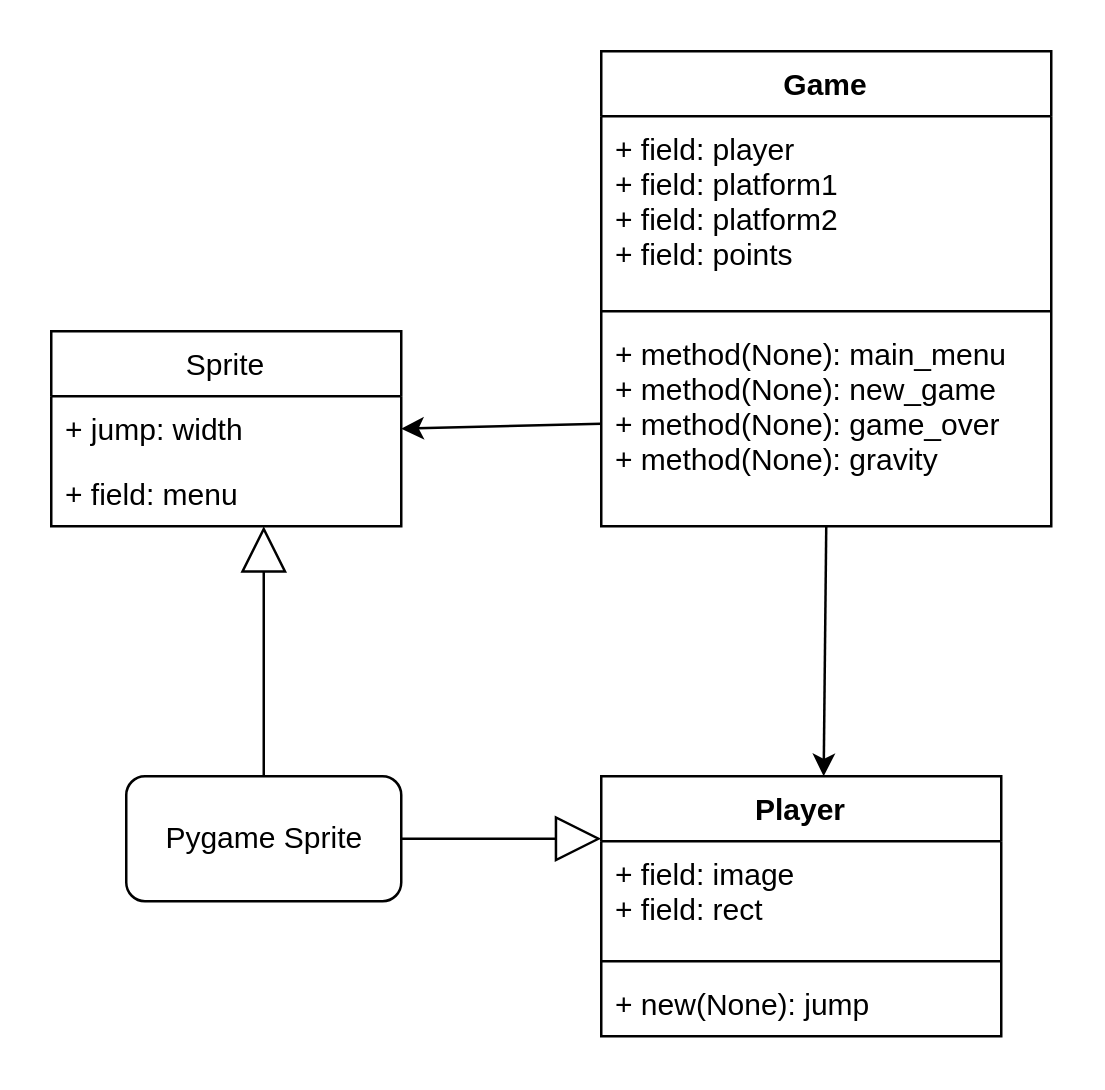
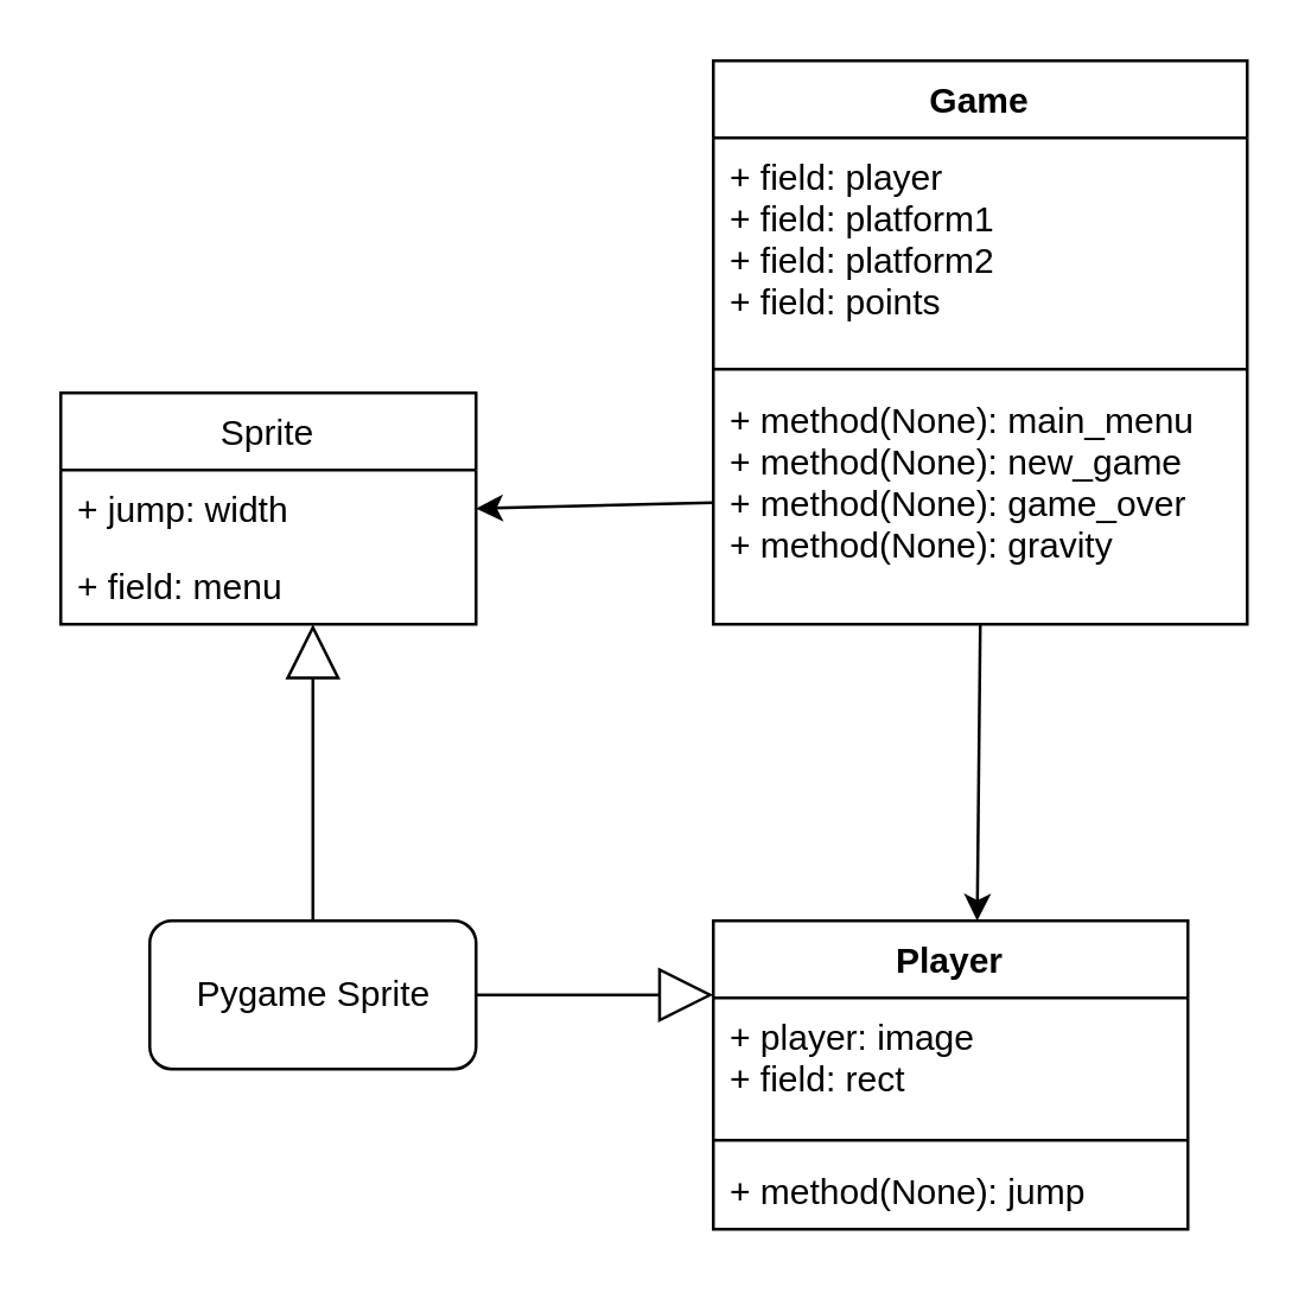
  <mxCell id="0" />
  <mxCell id="1" parent="0" />
  <mxCell id="2" value="" style="endArrow=classic;html=1;rounded=0;entryX=0.556;entryY=0;entryDx=0;entryDy=0;exitX=0.5;exitY=1;exitDx=0;exitDy=0;exitPerimeter=0;entryPerimeter=0;" edge="1" parent="1" source="17" target="7"><mxGeometry width="50" height="50" relative="1" as="geometry"><mxPoint x="295" y="310" as="sourcePoint" /><mxPoint x="295" y="210" as="targetPoint" /></mxGeometry></mxCell>
  <mxCell id="3" value="" style="endArrow=classic;html=1;rounded=0;exitX=0;exitY=0.5;exitDx=0;exitDy=0;entryX=1;entryY=0.5;entryDx=0;entryDy=0;" edge="1" parent="1" source="17" target="12"><mxGeometry width="50" height="50" relative="1" as="geometry"><mxPoint x="160" y="185" as="sourcePoint" /><mxPoint x="240" y="185" as="targetPoint" /></mxGeometry></mxCell>
  <mxCell id="4" value="Pygame Sprite" style="html=1;rounded=1;" vertex="1" parent="1"><mxGeometry x="50" y="310" width="110" height="50" as="geometry" /></mxCell>
  <mxCell id="5" value="" style="endArrow=block;endSize=16;endFill=0;html=1;rounded=0;entryX=0;entryY=0.5;entryDx=0;entryDy=0;exitX=1;exitY=0.5;exitDx=0;exitDy=0;" edge="1" parent="1" source="4"><mxGeometry width="160" relative="1" as="geometry"><mxPoint x="160" y="380" as="sourcePoint" /><mxPoint x="240" y="335" as="targetPoint" /></mxGeometry></mxCell>
  <mxCell id="6" value="" style="endArrow=block;endSize=16;endFill=0;html=1;rounded=0;exitX=0.5;exitY=0;exitDx=0;exitDy=0;entryX=0.5;entryY=1;entryDx=0;entryDy=0;" edge="1" parent="1" source="4"><mxGeometry width="160" relative="1" as="geometry"><mxPoint x="210" y="340" as="sourcePoint" /><mxPoint x="105" y="210" as="targetPoint" /></mxGeometry></mxCell>
  <mxCell id="7" value="Player" style="swimlane;fontStyle=1;align=center;verticalAlign=top;childLayout=stackLayout;horizontal=1;startSize=26;horizontalStack=0;resizeParent=1;resizeParentMax=0;resizeLast=0;collapsible=1;marginBottom=0;" vertex="1" parent="1"><mxGeometry x="240" y="310" width="160" height="104" as="geometry" /></mxCell>
- <mxCell id="8" value="+ field: image&#10;+ field: rect" style="text;strokeColor=none;fillColor=none;align=left;verticalAlign=top;spacingLeft=4;spacingRight=4;overflow=hidden;rotatable=0;points=[[0,0.5],[1,0.5]];portConstraint=eastwest;" vertex="1" parent="7"><mxGeometry y="26" width="160" height="44" as="geometry" /></mxCell>
+ <mxCell id="8" value="+ player: image&#10;+ field: rect" style="text;strokeColor=none;fillColor=none;align=left;verticalAlign=top;spacingLeft=4;spacingRight=4;overflow=hidden;rotatable=0;points=[[0,0.5],[1,0.5]];portConstraint=eastwest;" vertex="1" parent="7"><mxGeometry y="26" width="160" height="44" as="geometry" /></mxCell>
  <mxCell id="9" value="" style="line;strokeWidth=1;fillColor=none;align=left;verticalAlign=middle;spacingTop=-1;spacingLeft=3;spacingRight=3;rotatable=0;labelPosition=right;points=[];portConstraint=eastwest;strokeColor=inherit;" vertex="1" parent="7"><mxGeometry y="70" width="160" height="8" as="geometry" /></mxCell>
- <mxCell id="10" value="+ new(None): jump" style="text;strokeColor=none;fillColor=none;align=left;verticalAlign=top;spacingLeft=4;spacingRight=4;overflow=hidden;rotatable=0;points=[[0,0.5],[1,0.5]];portConstraint=eastwest;" vertex="1" parent="7"><mxGeometry y="78" width="160" height="26" as="geometry" /></mxCell>
+ <mxCell id="10" value="+ method(None): jump" style="text;strokeColor=none;fillColor=none;align=left;verticalAlign=top;spacingLeft=4;spacingRight=4;overflow=hidden;rotatable=0;points=[[0,0.5],[1,0.5]];portConstraint=eastwest;" vertex="1" parent="7"><mxGeometry y="78" width="160" height="26" as="geometry" /></mxCell>
  <mxCell id="11" value="Sprite" style="swimlane;fontStyle=0;childLayout=stackLayout;horizontal=1;startSize=26;fillColor=none;horizontalStack=0;resizeParent=1;resizeParentMax=0;resizeLast=0;collapsible=1;marginBottom=0;" vertex="1" parent="1"><mxGeometry x="20" y="132" width="140" height="78" as="geometry" /></mxCell>
  <mxCell id="12" value="+ jump: width" style="text;strokeColor=none;fillColor=none;align=left;verticalAlign=top;spacingLeft=4;spacingRight=4;overflow=hidden;rotatable=0;points=[[0,0.5],[1,0.5]];portConstraint=eastwest;" vertex="1" parent="11"><mxGeometry y="26" width="140" height="26" as="geometry" /></mxCell>
  <mxCell id="13" value="+ field: menu" style="text;strokeColor=none;fillColor=none;align=left;verticalAlign=top;spacingLeft=4;spacingRight=4;overflow=hidden;rotatable=0;points=[[0,0.5],[1,0.5]];portConstraint=eastwest;" vertex="1" parent="11"><mxGeometry y="52" width="140" height="26" as="geometry" /></mxCell>
  <mxCell id="14" value="Game" style="swimlane;fontStyle=1;align=center;verticalAlign=top;childLayout=stackLayout;horizontal=1;startSize=26;horizontalStack=0;resizeParent=1;resizeParentMax=0;resizeLast=0;collapsible=1;marginBottom=0;" vertex="1" parent="1"><mxGeometry x="240" y="20" width="180" height="190" as="geometry" /></mxCell>
  <mxCell id="15" value="+ field: player&#10;+ field: platform1&#10;+ field: platform2&#10;+ field: points" style="text;strokeColor=none;fillColor=none;align=left;verticalAlign=top;spacingLeft=4;spacingRight=4;overflow=hidden;rotatable=0;points=[[0,0.5],[1,0.5]];portConstraint=eastwest;" vertex="1" parent="14"><mxGeometry y="26" width="180" height="74" as="geometry" /></mxCell>
  <mxCell id="16" value="" style="line;strokeWidth=1;fillColor=none;align=left;verticalAlign=middle;spacingTop=-1;spacingLeft=3;spacingRight=3;rotatable=0;labelPosition=right;points=[];portConstraint=eastwest;strokeColor=inherit;" vertex="1" parent="14"><mxGeometry y="100" width="180" height="8" as="geometry" /></mxCell>
  <mxCell id="17" value="+ method(None): main_menu&#10;+ method(None): new_game&#10;+ method(None): game_over&#10;+ method(None): gravity" style="text;strokeColor=none;fillColor=none;align=left;verticalAlign=top;spacingLeft=4;spacingRight=4;overflow=hidden;rotatable=0;points=[[0,0.5],[1,0.5]];portConstraint=eastwest;" vertex="1" parent="14"><mxGeometry y="108" width="180" height="82" as="geometry" /></mxCell>
